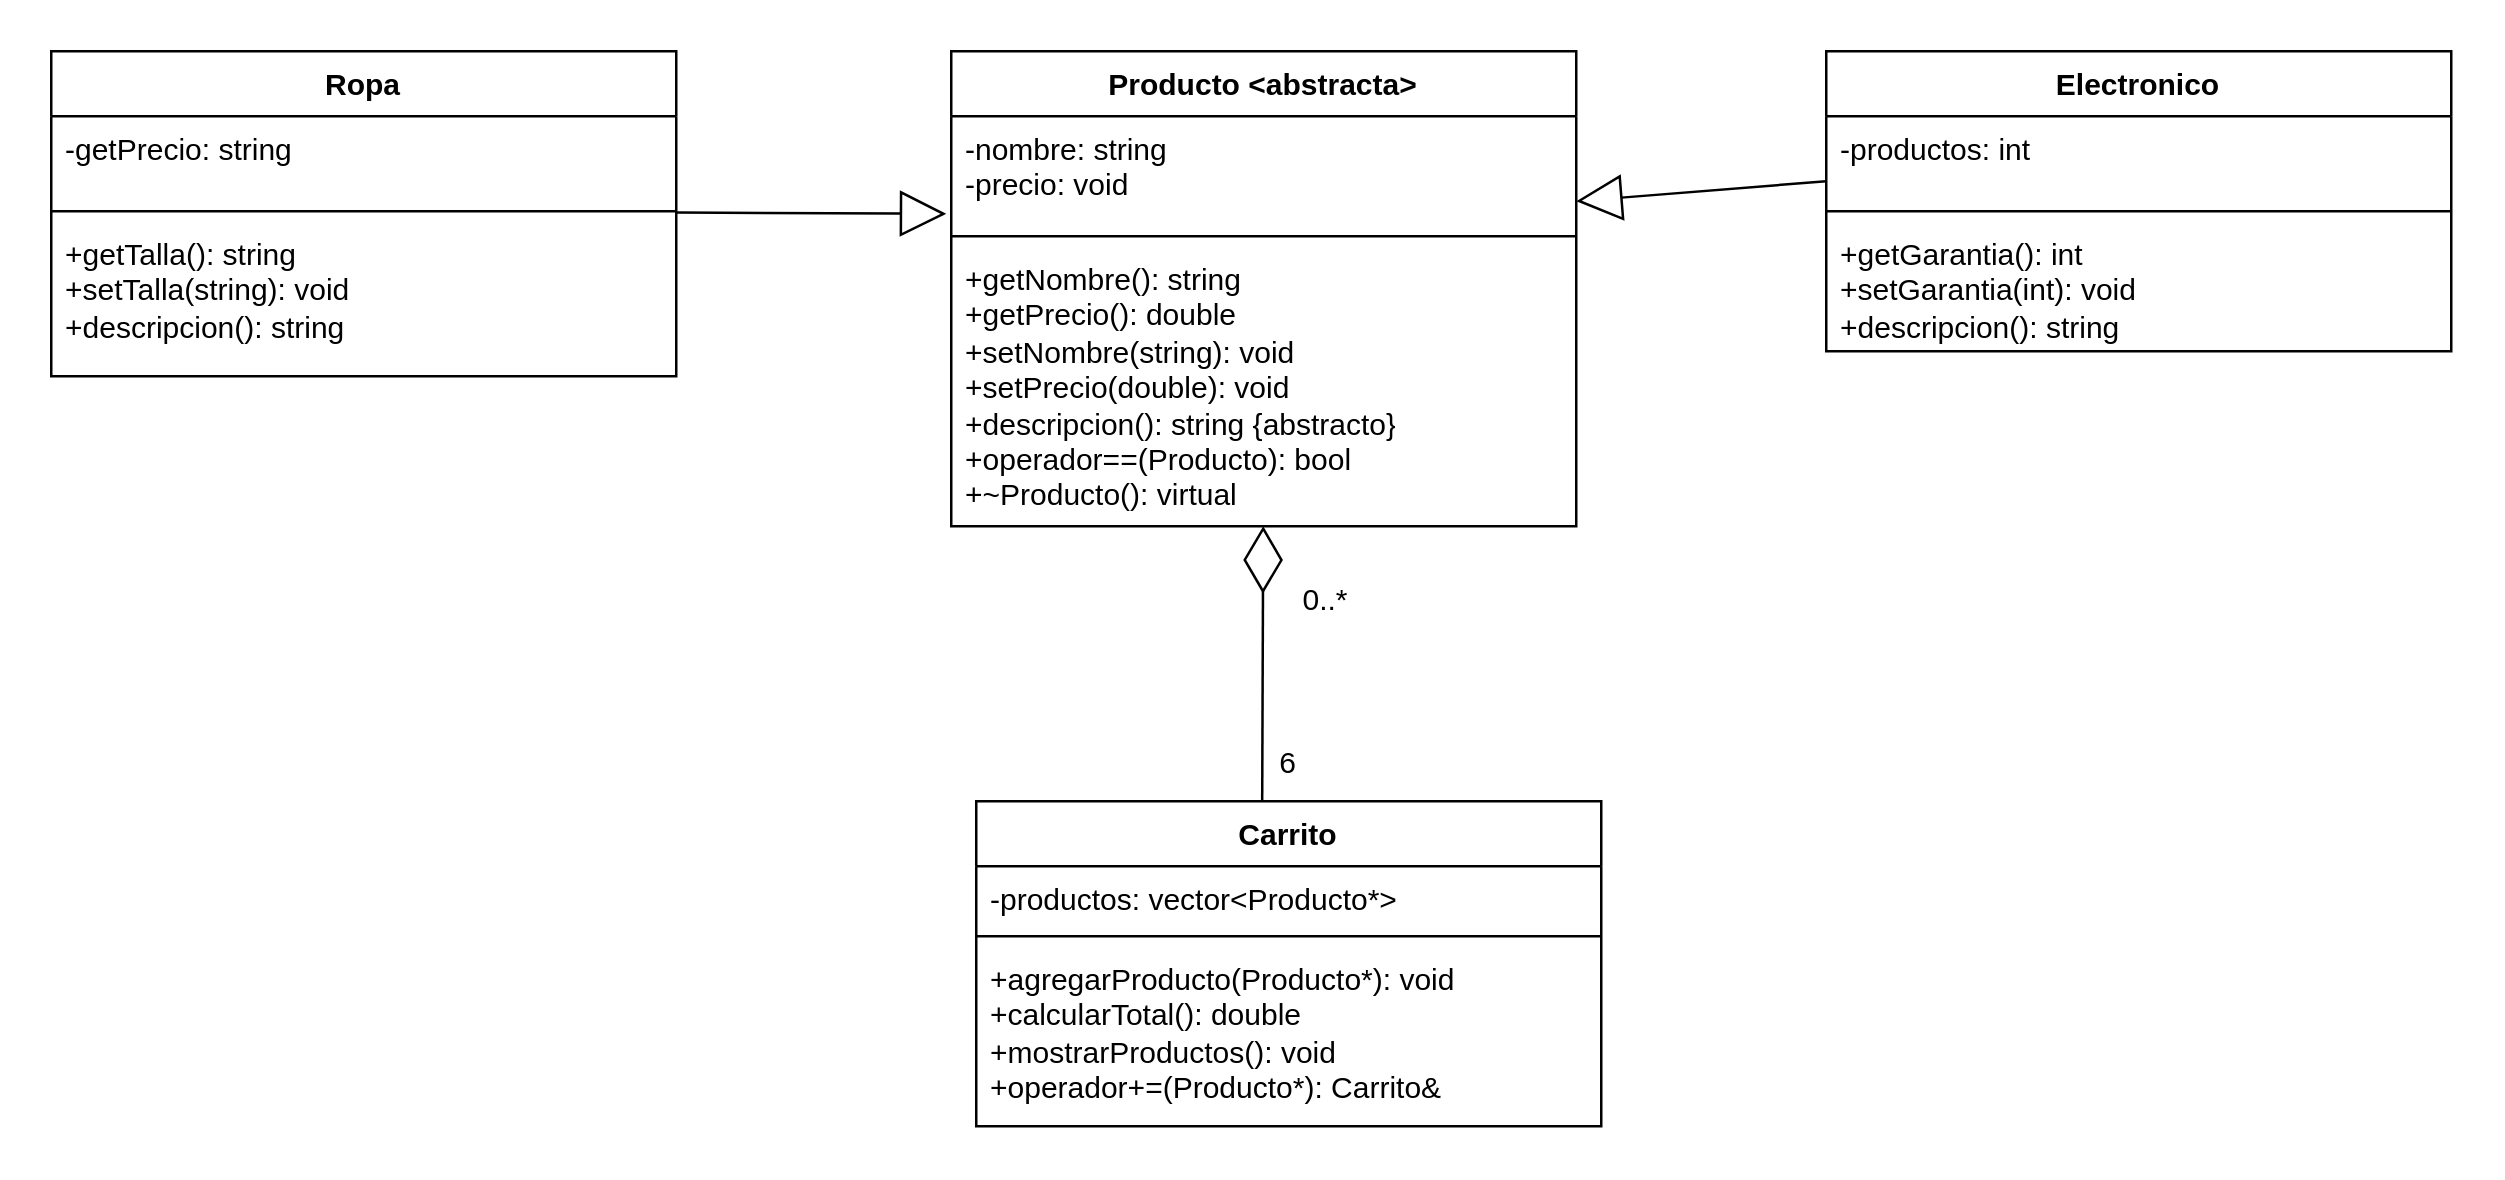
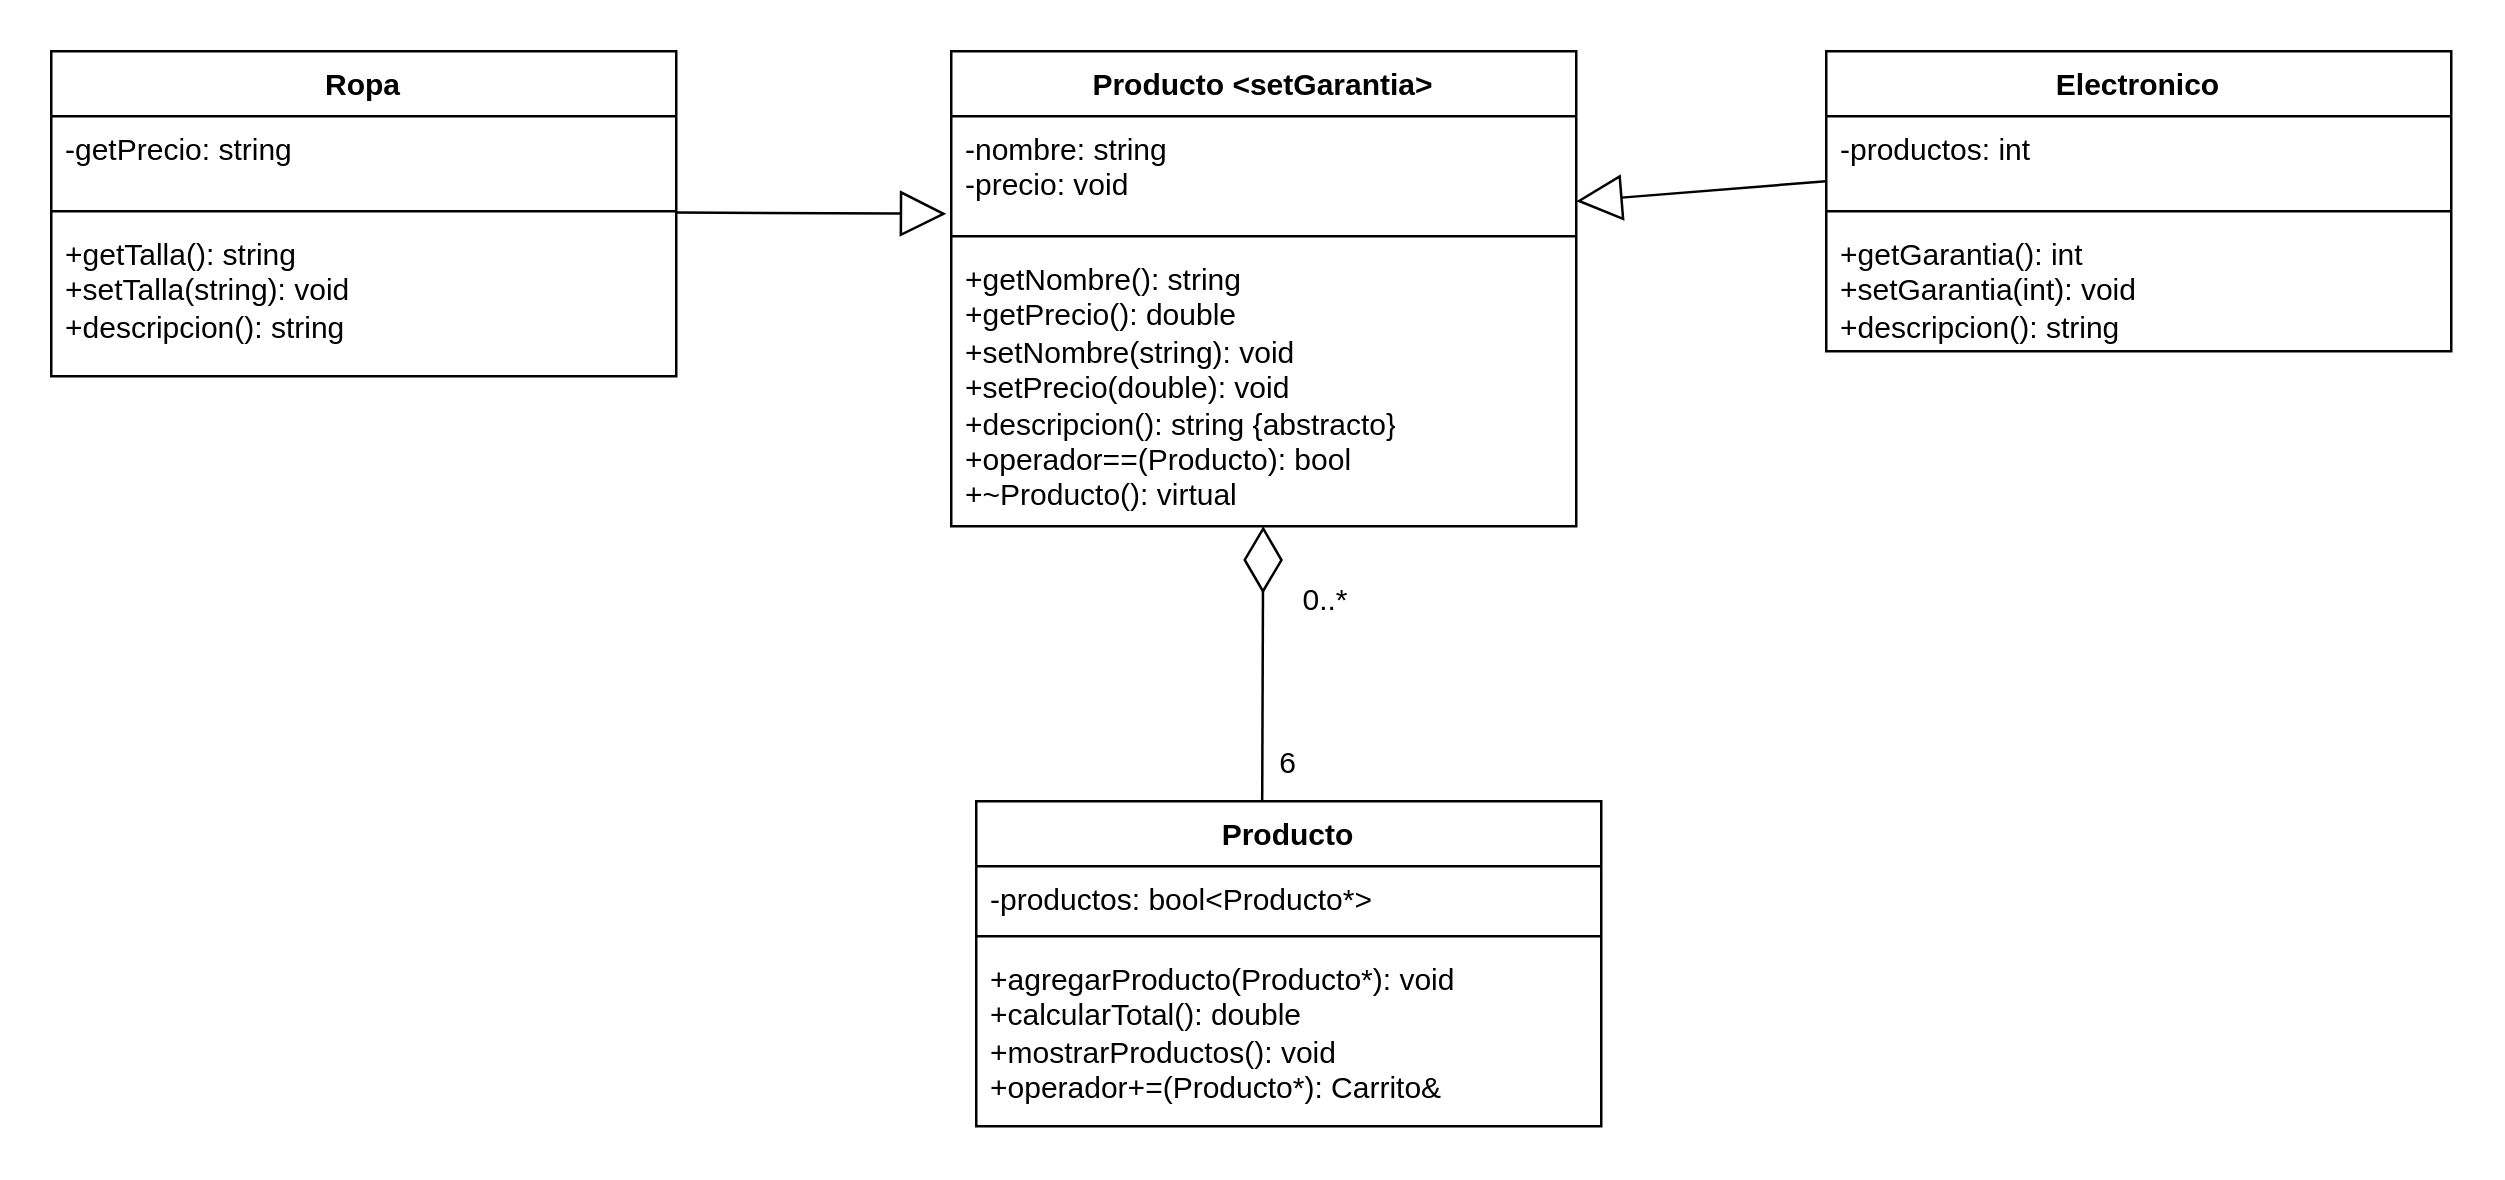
  <mxCell id="0" />
  <mxCell id="1" parent="0" />
- <mxCell id="2" value="Producto &amp;lt;abstracta&amp;gt;" style="swimlane;fontStyle=1;align=center;verticalAlign=top;childLayout=stackLayout;horizontal=1;startSize=26;horizontalStack=0;resizeParent=1;resizeParentMax=0;resizeLast=0;collapsible=1;marginBottom=0;whiteSpace=wrap;html=1;" parent="1" vertex="1"><mxGeometry x="380" y="20" width="250" height="190" as="geometry"><mxRectangle x="374" y="80" width="80" height="30" as="alternateBounds" /></mxGeometry></mxCell>
+ <mxCell id="2" value="Producto &amp;lt;setGarantia&amp;gt;" style="swimlane;fontStyle=1;align=center;verticalAlign=top;childLayout=stackLayout;horizontal=1;startSize=26;horizontalStack=0;resizeParent=1;resizeParentMax=0;resizeLast=0;collapsible=1;marginBottom=0;whiteSpace=wrap;html=1;" parent="1" vertex="1"><mxGeometry x="380" y="20" width="250" height="190" as="geometry"><mxRectangle x="374" y="80" width="80" height="30" as="alternateBounds" /></mxGeometry></mxCell>
  <mxCell id="3" value="-nombre: string&lt;div&gt;-precio: void&lt;/div&gt;" style="text;strokeColor=none;fillColor=none;align=left;verticalAlign=top;spacingLeft=4;spacingRight=4;overflow=hidden;rotatable=0;points=[[0,0.5],[1,0.5]];portConstraint=eastwest;whiteSpace=wrap;html=1;" parent="2" vertex="1"><mxGeometry y="26" width="250" height="44" as="geometry" /></mxCell>
  <mxCell id="4" value="" style="line;strokeWidth=1;fillColor=none;align=left;verticalAlign=middle;spacingTop=-1;spacingLeft=3;spacingRight=3;rotatable=0;labelPosition=right;points=[];portConstraint=eastwest;strokeColor=inherit;" parent="2" vertex="1"><mxGeometry y="70" width="250" height="8" as="geometry" /></mxCell>
  <mxCell id="5" value="+getNombre(): string&lt;div&gt;+getPrecio(): double&lt;/div&gt;&lt;div&gt;+setNombre(string): void&lt;/div&gt;&lt;div&gt;+setPrecio(double): void&lt;/div&gt;&lt;div&gt;+descripcion(): string {abstracto}&lt;/div&gt;&lt;div&gt;+operador==(Producto): bool&lt;/div&gt;&lt;div&gt;+~Producto(): virtual&lt;/div&gt;" style="text;strokeColor=none;fillColor=none;align=left;verticalAlign=top;spacingLeft=4;spacingRight=4;overflow=hidden;rotatable=0;points=[[0,0.5],[1,0.5]];portConstraint=eastwest;whiteSpace=wrap;html=1;" parent="2" vertex="1"><mxGeometry y="78" width="250" height="112" as="geometry" /></mxCell>
  <mxCell id="6" value="Electronico" style="swimlane;fontStyle=1;align=center;verticalAlign=top;childLayout=stackLayout;horizontal=1;startSize=26;horizontalStack=0;resizeParent=1;resizeParentMax=0;resizeLast=0;collapsible=1;marginBottom=0;whiteSpace=wrap;html=1;" parent="1" vertex="1"><mxGeometry x="730" y="20" width="250" height="120" as="geometry"><mxRectangle x="374" y="80" width="80" height="30" as="alternateBounds" /></mxGeometry></mxCell>
  <mxCell id="7" value="-productos: int" style="text;strokeColor=none;fillColor=none;align=left;verticalAlign=top;spacingLeft=4;spacingRight=4;overflow=hidden;rotatable=0;points=[[0,0.5],[1,0.5]];portConstraint=eastwest;whiteSpace=wrap;html=1;" parent="6" vertex="1"><mxGeometry y="26" width="250" height="34" as="geometry" /></mxCell>
  <mxCell id="8" value="" style="line;strokeWidth=1;fillColor=none;align=left;verticalAlign=middle;spacingTop=-1;spacingLeft=3;spacingRight=3;rotatable=0;labelPosition=right;points=[];portConstraint=eastwest;strokeColor=inherit;" parent="6" vertex="1"><mxGeometry y="60" width="250" height="8" as="geometry" /></mxCell>
  <mxCell id="9" value="&lt;div&gt;&lt;div&gt;+getGarantia(): int&lt;/div&gt;&lt;/div&gt;&lt;div&gt;+setGarantia(int): void&lt;/div&gt;&lt;div&gt;+descripcion(): string&lt;/div&gt;" style="text;strokeColor=none;fillColor=none;align=left;verticalAlign=top;spacingLeft=4;spacingRight=4;overflow=hidden;rotatable=0;points=[[0,0.5],[1,0.5]];portConstraint=eastwest;whiteSpace=wrap;html=1;" parent="6" vertex="1"><mxGeometry y="68" width="250" height="52" as="geometry" /></mxCell>
  <mxCell id="10" value="" style="endArrow=block;endSize=16;endFill=0;html=1;rounded=0;entryX=1;entryY=0.5;entryDx=0;entryDy=0;exitX=0;exitY=0.764;exitDx=0;exitDy=0;exitPerimeter=0;" parent="1" source="7" edge="1"><mxGeometry width="160" relative="1" as="geometry"><mxPoint x="805" y="233" as="sourcePoint" /><mxPoint x="630" y="80" as="targetPoint" /><Array as="points" /></mxGeometry></mxCell>
  <mxCell id="11" value="Ropa" style="swimlane;fontStyle=1;align=center;verticalAlign=top;childLayout=stackLayout;horizontal=1;startSize=26;horizontalStack=0;resizeParent=1;resizeParentMax=0;resizeLast=0;collapsible=1;marginBottom=0;whiteSpace=wrap;html=1;" parent="1" vertex="1"><mxGeometry x="20" y="20" width="250" height="130" as="geometry"><mxRectangle x="374" y="80" width="80" height="30" as="alternateBounds" /></mxGeometry></mxCell>
  <mxCell id="12" value="-getPrecio: string" style="text;strokeColor=none;fillColor=none;align=left;verticalAlign=top;spacingLeft=4;spacingRight=4;overflow=hidden;rotatable=0;points=[[0,0.5],[1,0.5]];portConstraint=eastwest;whiteSpace=wrap;html=1;" parent="11" vertex="1"><mxGeometry y="26" width="250" height="34" as="geometry" /></mxCell>
  <mxCell id="13" value="" style="line;strokeWidth=1;fillColor=none;align=left;verticalAlign=middle;spacingTop=-1;spacingLeft=3;spacingRight=3;rotatable=0;labelPosition=right;points=[];portConstraint=eastwest;strokeColor=inherit;" parent="11" vertex="1"><mxGeometry y="60" width="250" height="8" as="geometry" /></mxCell>
  <mxCell id="14" value="&lt;div&gt;+getTalla(): string&lt;/div&gt;&lt;div&gt;+setTalla(string): void&lt;/div&gt;&lt;div&gt;+descripcion(): string&lt;/div&gt;" style="text;strokeColor=none;fillColor=none;align=left;verticalAlign=top;spacingLeft=4;spacingRight=4;overflow=hidden;rotatable=0;points=[[0,0.5],[1,0.5]];portConstraint=eastwest;whiteSpace=wrap;html=1;" parent="11" vertex="1"><mxGeometry y="68" width="250" height="62" as="geometry" /></mxCell>
  <mxCell id="15" value="" style="endArrow=block;endSize=16;endFill=0;html=1;rounded=0;exitX=1.008;exitY=0.653;exitDx=0;exitDy=0;exitPerimeter=0;" parent="1" edge="1"><mxGeometry width="160" relative="1" as="geometry"><mxPoint x="270" y="84.522" as="sourcePoint" /><mxPoint x="378" y="85.02" as="targetPoint" /><Array as="points" /></mxGeometry></mxCell>
- <mxCell id="16" value="Carrito" style="swimlane;fontStyle=1;align=center;verticalAlign=top;childLayout=stackLayout;horizontal=1;startSize=26;horizontalStack=0;resizeParent=1;resizeParentMax=0;resizeLast=0;collapsible=1;marginBottom=0;whiteSpace=wrap;html=1;" parent="1" vertex="1"><mxGeometry x="390" y="320" width="250" height="130" as="geometry"><mxRectangle x="374" y="80" width="80" height="30" as="alternateBounds" /></mxGeometry></mxCell>
- <mxCell id="17" value="-productos: vector&amp;lt;Producto*&amp;gt;" style="text;strokeColor=none;fillColor=none;align=left;verticalAlign=top;spacingLeft=4;spacingRight=4;overflow=hidden;rotatable=0;points=[[0,0.5],[1,0.5]];portConstraint=eastwest;whiteSpace=wrap;html=1;" parent="16" vertex="1"><mxGeometry y="26" width="250" height="24" as="geometry" /></mxCell>
+ <mxCell id="16" value="Producto" style="swimlane;fontStyle=1;align=center;verticalAlign=top;childLayout=stackLayout;horizontal=1;startSize=26;horizontalStack=0;resizeParent=1;resizeParentMax=0;resizeLast=0;collapsible=1;marginBottom=0;whiteSpace=wrap;html=1;" parent="1" vertex="1"><mxGeometry x="390" y="320" width="250" height="130" as="geometry"><mxRectangle x="374" y="80" width="80" height="30" as="alternateBounds" /></mxGeometry></mxCell>
+ <mxCell id="17" value="-productos: bool&amp;lt;Producto*&amp;gt;" style="text;strokeColor=none;fillColor=none;align=left;verticalAlign=top;spacingLeft=4;spacingRight=4;overflow=hidden;rotatable=0;points=[[0,0.5],[1,0.5]];portConstraint=eastwest;whiteSpace=wrap;html=1;" parent="16" vertex="1"><mxGeometry y="26" width="250" height="24" as="geometry" /></mxCell>
  <mxCell id="18" value="" style="line;strokeWidth=1;fillColor=none;align=left;verticalAlign=middle;spacingTop=-1;spacingLeft=3;spacingRight=3;rotatable=0;labelPosition=right;points=[];portConstraint=eastwest;strokeColor=inherit;" parent="16" vertex="1"><mxGeometry y="50" width="250" height="8" as="geometry" /></mxCell>
  <mxCell id="19" value="&lt;div&gt;+agregarProducto(Producto*): void&lt;/div&gt;&lt;div&gt;+calcularTotal(): double&lt;br&gt;+mostrarProductos(): void&lt;/div&gt;&lt;div&gt;+operador+=(Producto*): Carrito&amp;amp;&lt;/div&gt;" style="text;strokeColor=none;fillColor=none;align=left;verticalAlign=top;spacingLeft=4;spacingRight=4;overflow=hidden;rotatable=0;points=[[0,0.5],[1,0.5]];portConstraint=eastwest;whiteSpace=wrap;html=1;" parent="16" vertex="1"><mxGeometry y="58" width="250" height="72" as="geometry" /></mxCell>
  <mxCell id="20" value="" style="endArrow=diamondThin;endFill=0;endSize=24;html=1;rounded=0;" edge="1" parent="1" target="5"><mxGeometry width="160" relative="1" as="geometry"><mxPoint x="504.38" y="320" as="sourcePoint" /><mxPoint x="504.63" y="225.264" as="targetPoint" /></mxGeometry></mxCell>
  <mxCell id="21" value="0..*" style="text;html=1;align=center;verticalAlign=middle;whiteSpace=wrap;rounded=0;" vertex="1" parent="1"><mxGeometry x="500" y="225" width="60" height="30" as="geometry" /></mxCell>
  <mxCell id="22" value="6" style="text;html=1;align=center;verticalAlign=middle;whiteSpace=wrap;rounded=0;" vertex="1" parent="1"><mxGeometry x="485" y="290" width="60" height="30" as="geometry" /></mxCell>
